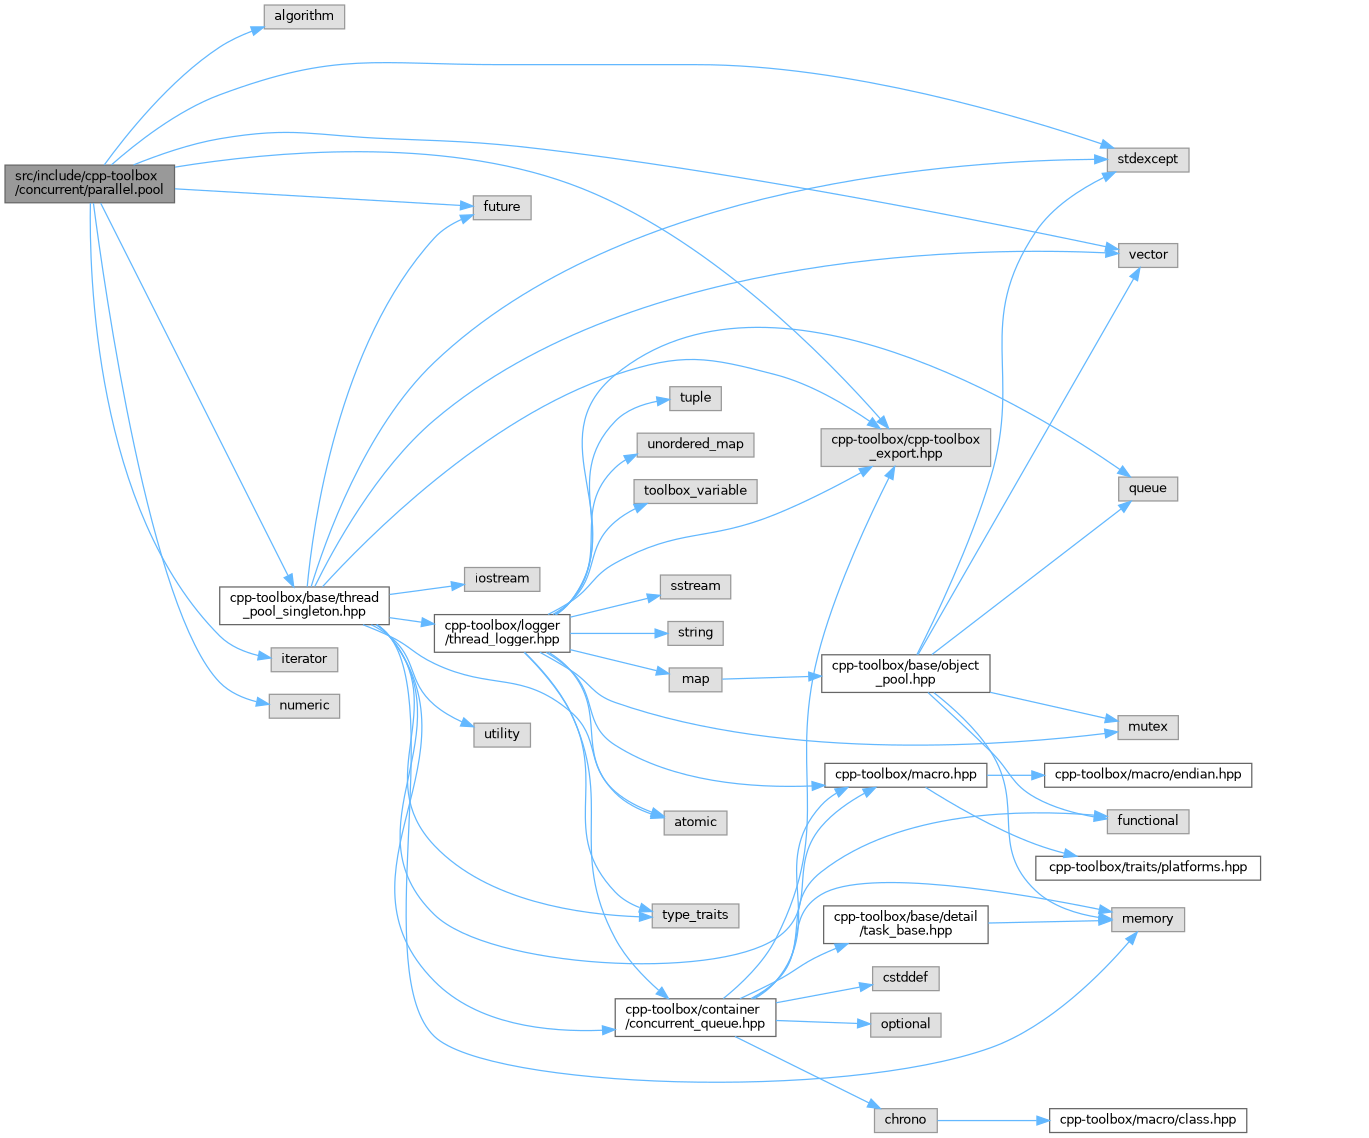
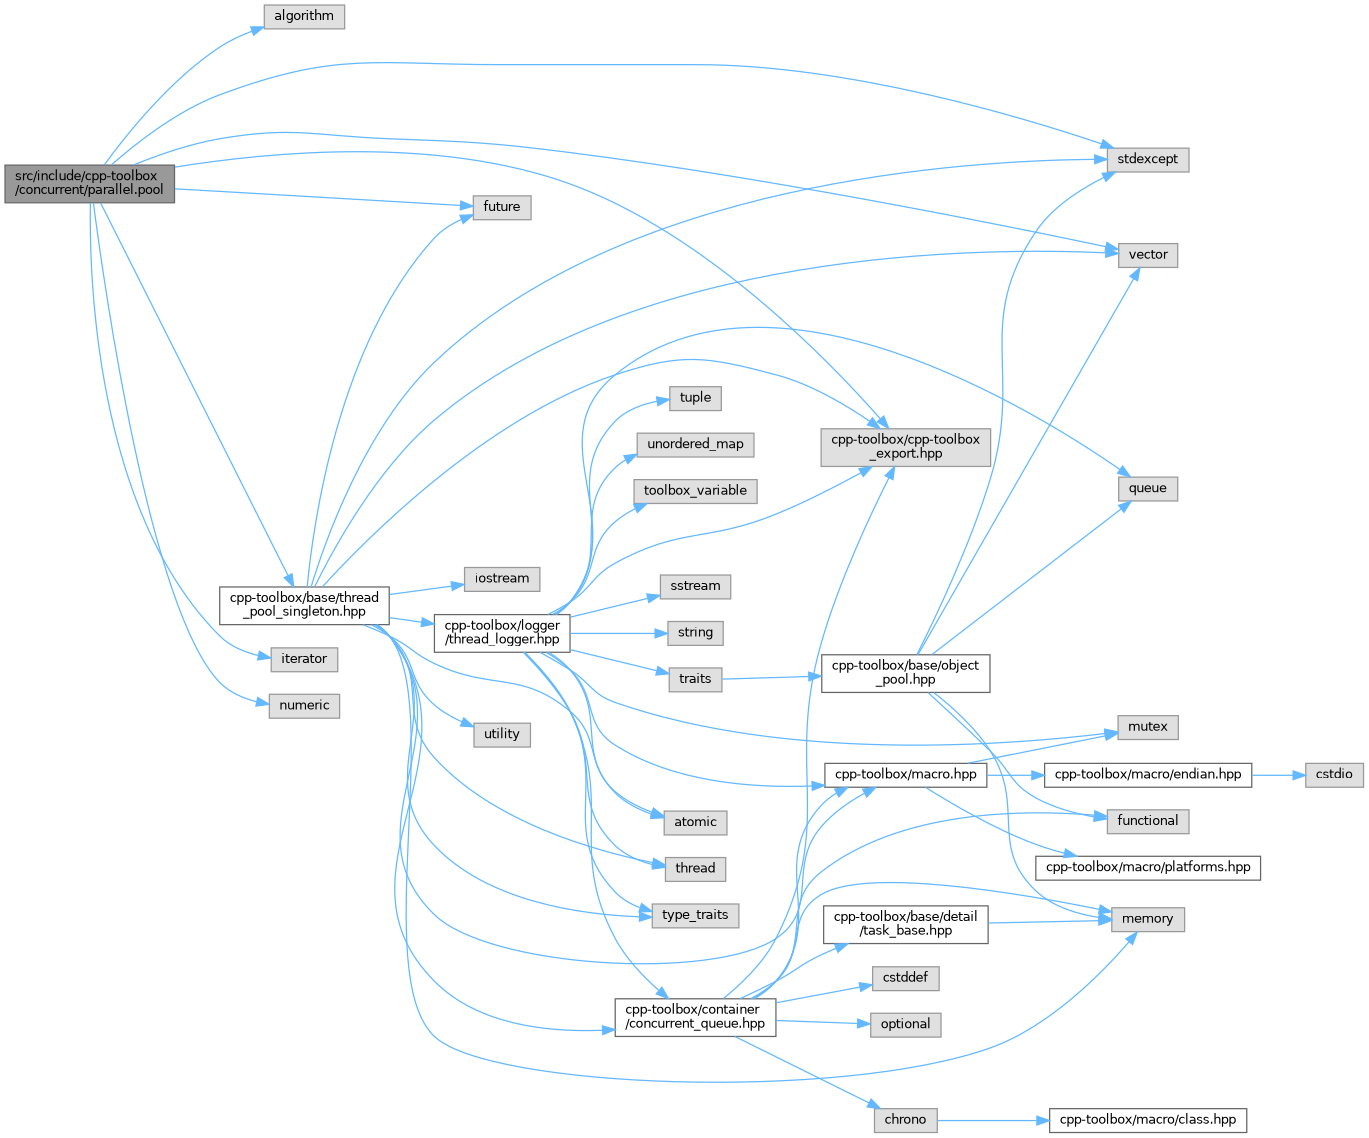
  digraph {
    rankdir=LR
    node [color=grey60 fillcolor="#E0E0E0" fontname=Helvetica fontsize=10 shape=box style=filled]
    edge [color=steelblue1 fontname=Helvetica fontsize=10 labelfontname=Helvetica labelfontsize=10 style=solid]
    n1 [color=gray40 fillcolor=grey60 fontcolor=black height=0.2 label="src/include/cpp-toolbox\l/concurrent/parallel.pool" width=0.4]
    n2 [height=0.2 label=algorithm width=0.4]
    n3 [height=0.2 label=future width=0.4]
    n4 [height=0.2 label=iterator width=0.4]
    n5 [height=0.2 label=numeric width=0.4]
    n6 [height=0.2 label=stdexcept width=0.4]
    n7 [height=0.2 label=vector width=0.4]
    n8 [height=0.2 label="cpp-toolbox/cpp-toolbox\l_export.hpp" width=0.4]
    n9 [color=grey40 fillcolor=white height=0.2 label="cpp-toolbox/base/thread\l_pool_singleton.hpp" width=0.4]
    n10 [height=0.2 label=atomic width=0.4]
    n11 [height=0.2 label=iostream width=0.4]
    n12 [height=0.2 label=memory width=0.4]
+   n13 [height=0.2 label=thread width=0.4]
    n14 [height=0.2 label=type_traits width=0.4]
    n15 [height=0.2 label=utility width=0.4]
    n16 [color=grey40 fillcolor=white height=0.2 label="cpp-toolbox/macro.hpp" width=0.4]
    n17 [color=grey40 fillcolor=white height=0.2 label="cpp-toolbox/container\l/concurrent_queue.hpp" width=0.4]
    n18 [color=grey40 fillcolor=white height=0.2 label="cpp-toolbox/logger\l/thread_logger.hpp" width=0.4]
    n19 [height=0.2 label=functional width=0.4]
    n20 [color=grey40 fillcolor=white height=0.2 label="cpp-toolbox/macro/endian.hpp" width=0.4]
-   n21 [color=grey40 fillcolor=white height=0.2 label="cpp-toolbox/traits/platforms.hpp" width=0.4]
+   n21 [color=grey40 fillcolor=white height=0.2 label="cpp-toolbox/macro/platforms.hpp" width=0.4]
    n22 [height=0.2 label=chrono width=0.4]
    n23 [height=0.2 label=cstddef width=0.4]
    n24 [height=0.2 label=optional width=0.4]
    n25 [color=grey40 fillcolor=white height=0.2 label="cpp-toolbox/base/detail\l/task_base.hpp" width=0.4]
    n26 [height=0.2 label=toolbox_variable width=0.4]
-   n27 [height=0.2 label=map width=0.4]
+   n27 [height=0.2 label=traits width=0.4]
    n28 [height=0.2 label=mutex width=0.4]
    n29 [height=0.2 label=queue width=0.4]
    n30 [height=0.2 label=sstream width=0.4]
    n31 [height=0.2 label=string width=0.4]
    n32 [height=0.2 label=tuple width=0.4]
    n33 [height=0.2 label=unordered_map width=0.4]
    n34 [color=grey40 fillcolor=white height=0.2 label="cpp-toolbox/macro/class.hpp" width=0.4]
+   n35 [height=0.2 label=cstdio width=0.4]
    n36 [color=grey40 fillcolor=white height=0.2 label="cpp-toolbox/base/object\l_pool.hpp" width=0.4]
    n1 -> n2
    n1 -> n3
    n1 -> n4
    n1 -> n5
    n1 -> n6
    n1 -> n7
    n1 -> n8
    n1 -> n9
    n9 -> n3
    n9 -> n6
    n9 -> n7
    n9 -> n8
    n9 -> n10
    n9 -> n11
    n9 -> n12
+   n9 -> n13
    n9 -> n14
    n9 -> n15
    n9 -> n16
    n9 -> n17
    n9 -> n18
    n16 -> n20
    n16 -> n21
    n17 -> n8
    n17 -> n12
    n17 -> n16
    n17 -> n19
    n17 -> n22
    n17 -> n23
    n17 -> n24
    n17 -> n25
    n18 -> n8
    n18 -> n10
+   n18 -> n13
    n18 -> n14
    n18 -> n16
    n18 -> n17
    n18 -> n26
    n18 -> n27
    n18 -> n28
    n18 -> n29
    n18 -> n30
    n18 -> n31
    n18 -> n32
    n18 -> n33
+   n20 -> n35
    n22 -> n34
    n25 -> n12
    n27 -> n36
    n36 -> n6
    n36 -> n7
    n36 -> n12
    n36 -> n19
-   n36 -> n28
+   n16 -> n28
    n36 -> n29
  }
